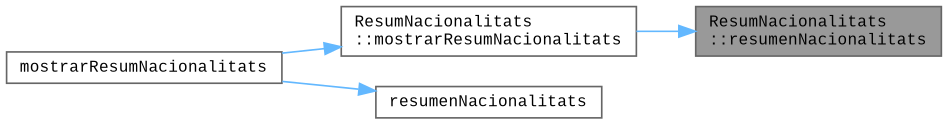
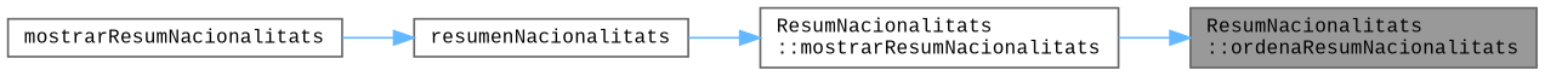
  digraph {
    fontname="Liberation Mono"
    rankdir=RL
    node [color=grey40 fillcolor=white fontname="Liberation Mono" fontsize=10 shape=box style=filled]
    edge [color=steelblue1 dir=back fontname="Liberation Mono" fontsize=10 labelfontname=Helvetica labelfontsize=10 style=solid]
-   n1 [color=gray40 fillcolor=grey60 fontcolor=black height=0.2 label="ResumNacionalitats\l::resumenNacionalitats" width=0.4]
+   n1 [color=gray40 fillcolor=grey60 fontcolor=black height=0.2 label="ResumNacionalitats\l::ordenaResumNacionalitats" width=0.4]
    n2 [height=0.2 label="ResumNacionalitats\l::mostrarResumNacionalitats" width=0.4]
    n3 [height=0.2 label=resumenNacionalitats width=0.4]
    n4 [height=0.2 label=mostrarResumNacionalitats width=0.4]
    n1 -> n2
-   n2 -> n4
+   n2 -> n3
    n3 -> n4
  }
